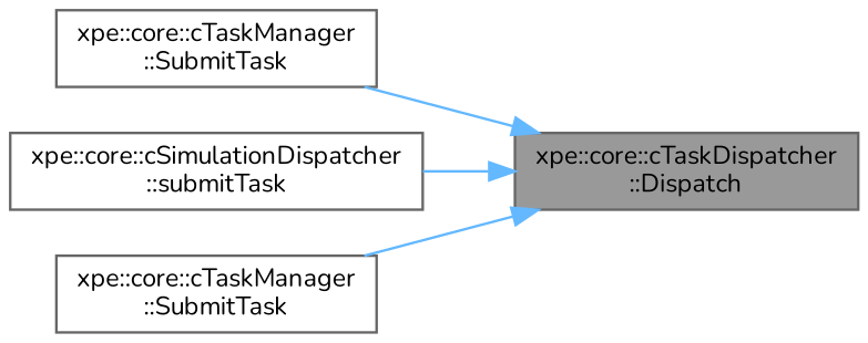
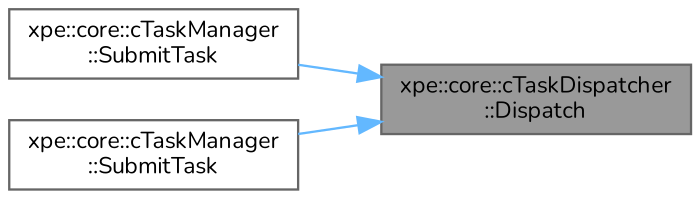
  digraph {
    fontname=Nunito
    rankdir=RL
    node [color=grey40 fillcolor=white fontname=Nunito fontsize=10 shape=box style=filled]
    edge [color=steelblue1 dir=back fontname=Nunito fontsize=10 labelfontname=Helvetica labelfontsize=10 style=solid]
    n1 [color=gray40 fillcolor=grey60 fontcolor=black height=0.2 label="xpe::core::cTaskDispatcher\l::Dispatch" width=0.4]
    n2 [height=0.2 label="xpe::core::cTaskManager\l::SubmitTask" width=0.4]
-   n3 [height=0.2 label="xpe::core::cSimulationDispatcher\l::submitTask" width=0.4]
    n4 [height=0.2 label="xpe::core::cTaskManager\l::SubmitTask" width=0.4]
    n1 -> n2
-   n1 -> n3
    n1 -> n4
  }
